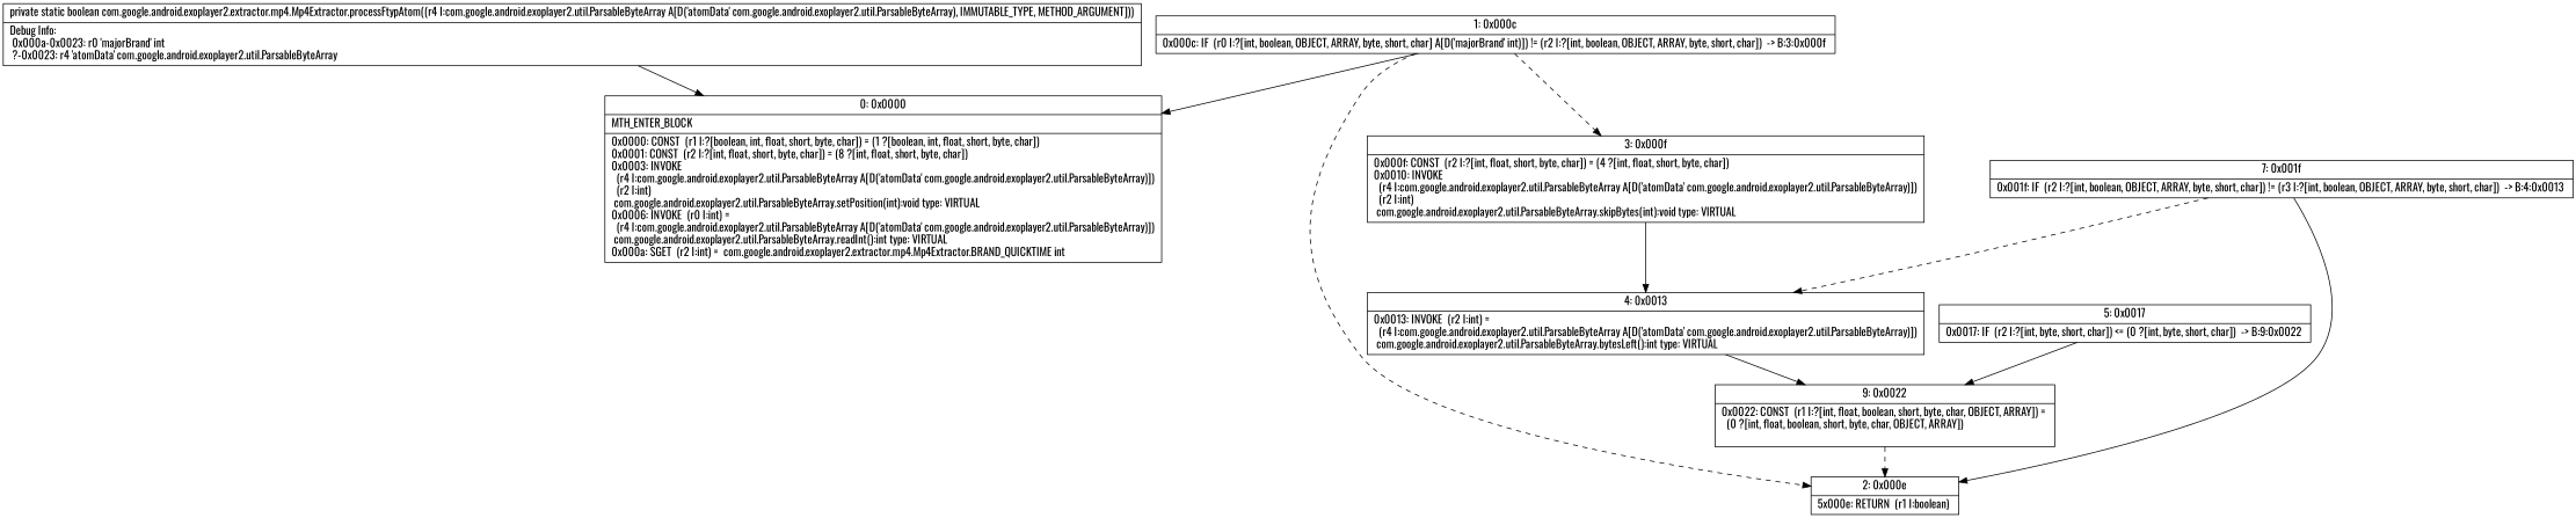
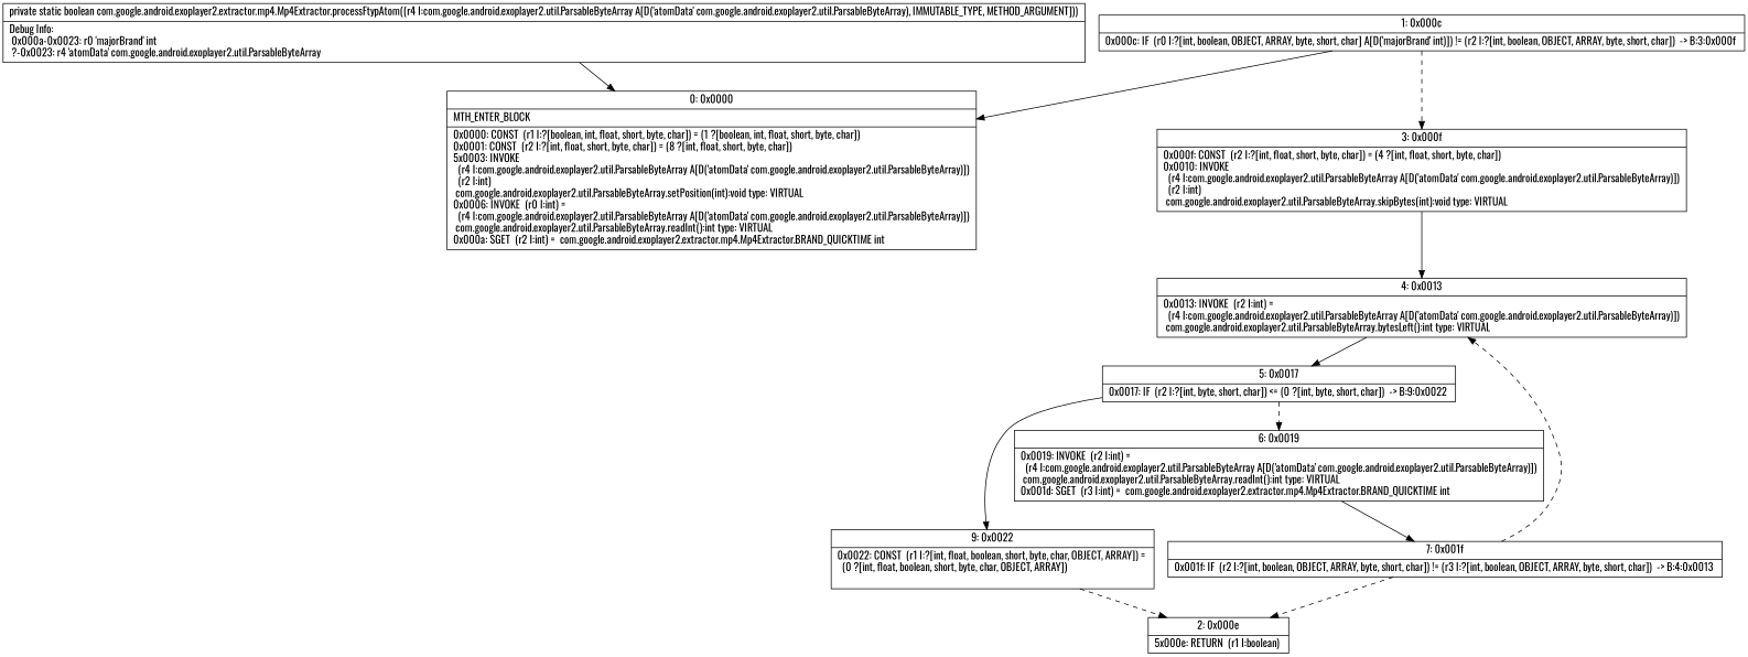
  digraph {
    fontname=Oswald
    node [fontname=Oswald shape=record]
    edge [fontname=Oswald]
-   n1 [label="{0\:\ 0x0000|MTH_ENTER_BLOCK\l|0x0000: CONST  (r1 I:?[boolean, int, float, short, byte, char]) = (1 ?[boolean, int, float, short, byte, char]) \l0x0001: CONST  (r2 I:?[int, float, short, byte, char]) = (8 ?[int, float, short, byte, char]) \l0x0003: INVOKE  \l  (r4 I:com.google.android.exoplayer2.util.ParsableByteArray A[D('atomData' com.google.android.exoplayer2.util.ParsableByteArray)])\l  (r2 I:int)\l com.google.android.exoplayer2.util.ParsableByteArray.setPosition(int):void type: VIRTUAL \l0x0006: INVOKE  (r0 I:int) = \l  (r4 I:com.google.android.exoplayer2.util.ParsableByteArray A[D('atomData' com.google.android.exoplayer2.util.ParsableByteArray)])\l com.google.android.exoplayer2.util.ParsableByteArray.readInt():int type: VIRTUAL \l0x000a: SGET  (r2 I:int) =  com.google.android.exoplayer2.extractor.mp4.Mp4Extractor.BRAND_QUICKTIME int \l}"]
+   n1 [label="{0\:\ 0x0000|MTH_ENTER_BLOCK\l|0x0000: CONST  (r1 I:?[boolean, int, float, short, byte, char]) = (1 ?[boolean, int, float, short, byte, char]) \l0x0001: CONST  (r2 I:?[int, float, short, byte, char]) = (8 ?[int, float, short, byte, char]) \l5x0003: INVOKE  \l  (r4 I:com.google.android.exoplayer2.util.ParsableByteArray A[D('atomData' com.google.android.exoplayer2.util.ParsableByteArray)])\l  (r2 I:int)\l com.google.android.exoplayer2.util.ParsableByteArray.setPosition(int):void type: VIRTUAL \l0x0006: INVOKE  (r0 I:int) = \l  (r4 I:com.google.android.exoplayer2.util.ParsableByteArray A[D('atomData' com.google.android.exoplayer2.util.ParsableByteArray)])\l com.google.android.exoplayer2.util.ParsableByteArray.readInt():int type: VIRTUAL \l0x000a: SGET  (r2 I:int) =  com.google.android.exoplayer2.extractor.mp4.Mp4Extractor.BRAND_QUICKTIME int \l}"]
    n2 [label="{1\:\ 0x000c|0x000c: IF  (r0 I:?[int, boolean, OBJECT, ARRAY, byte, short, char] A[D('majorBrand' int)]) != (r2 I:?[int, boolean, OBJECT, ARRAY, byte, short, char])  \-\> B:3:0x000f \l}"]
    n3 [label="{2\:\ 0x000e|5x000e: RETURN  (r1 I:boolean) \l}"]
    n4 [label="{3\:\ 0x000f|0x000f: CONST  (r2 I:?[int, float, short, byte, char]) = (4 ?[int, float, short, byte, char]) \l0x0010: INVOKE  \l  (r4 I:com.google.android.exoplayer2.util.ParsableByteArray A[D('atomData' com.google.android.exoplayer2.util.ParsableByteArray)])\l  (r2 I:int)\l com.google.android.exoplayer2.util.ParsableByteArray.skipBytes(int):void type: VIRTUAL \l}"]
    n5 [label="{4\:\ 0x0013|0x0013: INVOKE  (r2 I:int) = \l  (r4 I:com.google.android.exoplayer2.util.ParsableByteArray A[D('atomData' com.google.android.exoplayer2.util.ParsableByteArray)])\l com.google.android.exoplayer2.util.ParsableByteArray.bytesLeft():int type: VIRTUAL \l}"]
    n6 [label="{5\:\ 0x0017|0x0017: IF  (r2 I:?[int, byte, short, char]) \<= (0 ?[int, byte, short, char])  \-\> B:9:0x0022 \l}"]
+   n7 [label="{6\:\ 0x0019|0x0019: INVOKE  (r2 I:int) = \l  (r4 I:com.google.android.exoplayer2.util.ParsableByteArray A[D('atomData' com.google.android.exoplayer2.util.ParsableByteArray)])\l com.google.android.exoplayer2.util.ParsableByteArray.readInt():int type: VIRTUAL \l0x001d: SGET  (r3 I:int) =  com.google.android.exoplayer2.extractor.mp4.Mp4Extractor.BRAND_QUICKTIME int \l}"]
    n8 [label="{9\:\ 0x0022|0x0022: CONST  (r1 I:?[int, float, boolean, short, byte, char, OBJECT, ARRAY]) = \l  (0 ?[int, float, boolean, short, byte, char, OBJECT, ARRAY])\l \l}"]
    n9 [label="{7\:\ 0x001f|0x001f: IF  (r2 I:?[int, boolean, OBJECT, ARRAY, byte, short, char]) != (r3 I:?[int, boolean, OBJECT, ARRAY, byte, short, char])  \-\> B:4:0x0013 \l}"]
    n10 [label="{private static boolean com.google.android.exoplayer2.extractor.mp4.Mp4Extractor.processFtypAtom((r4 I:com.google.android.exoplayer2.util.ParsableByteArray A[D('atomData' com.google.android.exoplayer2.util.ParsableByteArray), IMMUTABLE_TYPE, METHOD_ARGUMENT]))  | Debug Info:\l  0x000a\-0x0023: r0 'majorBrand' int\l  ?\-0x0023: r4 'atomData' com.google.android.exoplayer2.util.ParsableByteArray\l}"]
    n2 -> n1
-   n2 -> n3 [style=dashed]
    n2 -> n4 [style=dashed]
    n4 -> n5
-   n5 -> n8
+   n5 -> n6
+   n6 -> n7 [style=dashed]
    n6 -> n8
+   n7 -> n9
    n8 -> n3 [style=dashed]
-   n9 -> n3 [style=solid]
+   n9 -> n3 [style=dashed]
    n9 -> n5 [style=dashed]
    n10 -> n1
  }
